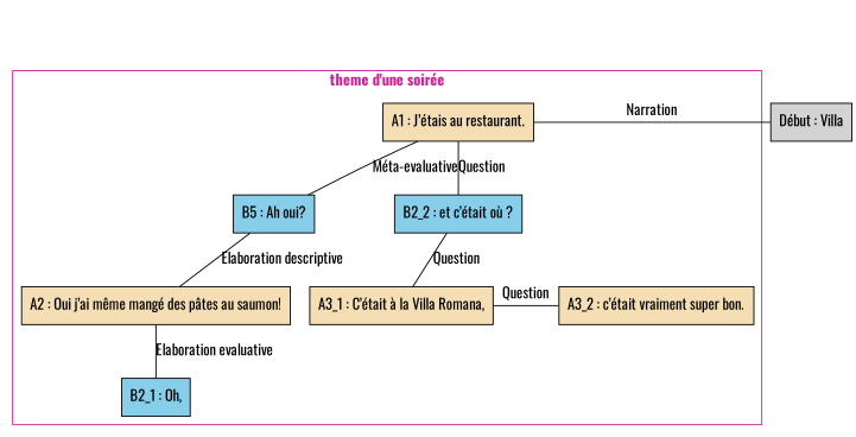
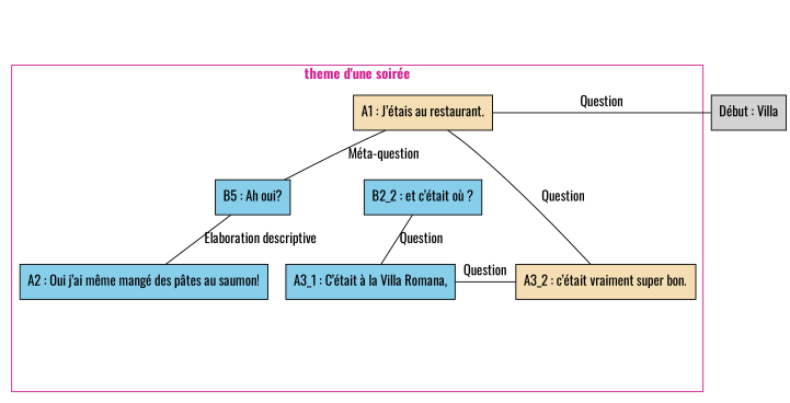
  digraph {
    fontname=Oswald
    newrank=true
    node [fillcolor=wheat fontname=Oswald shape=box style=filled]
    edge [dir=none fontname=Oswald weight=2]
    n1 [label="A1 : J’étais au restaurant."]
    n2 [fillcolor=skyblue label="B5 : Ah oui?"]
-   n3 [label="A2 : Oui j’ai même mangé des pâtes au saumon!"]
-   n4 [fillcolor=skyblue label="B2_1 : Oh,"]
+   n3 [fillcolor=skyblue label="A2 : Oui j’ai même mangé des pâtes au saumon!"]
    n5 [fillcolor=skyblue label="B2_2 : et c’était où ?"]
-   n6 [label="A3_1 : C’était à la Villa Romana,"]
+   n6 [fillcolor=skyblue label="A3_1 : C’était à la Villa Romana,"]
    n7 [label="A3_2 : c’était vraiment super bon."]
    zero [style=invis fillcolor=""]
    n9 [label="Début : Villa" fillcolor=""]
    subgraph cluster_1 {
      color=violetred
      fontcolor=violetred
      label=<<B>theme d'une soirée</B>>
      n1
      n2
      n3
-     n4
      n5
      n6
      n7
    }
-   n1 -> n2 [label="Méta-evaluative"]
-   n1 -> n5 [label=Question]
+   n1 -> n2 [label="Méta-question"]
+   n1 -> n7 [label=Question]
    n2 -> n3 [label="Elaboration descriptive"]
-   n3 -> n4 [label="Elaboration evaluative"]
    n5 -> n6 [label=Question]
    n5 -> n7 [style=invis weight=1 dir=""]
    n6 -> n7 [constraint=false label=Question weight=""]
    zero -> n1 [style=invis weight=1 dir=""]
    zero -> n9 [style=invis dir="" weight=""]
-   n9 -> n1 [constraint=false label=Narration weight=""]
+   n9 -> n1 [constraint=false label=Question weight=""]
  }
